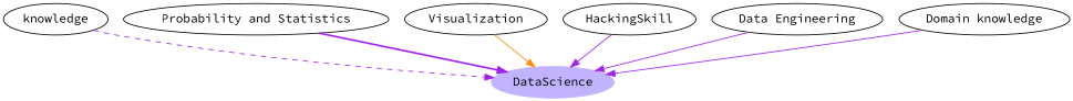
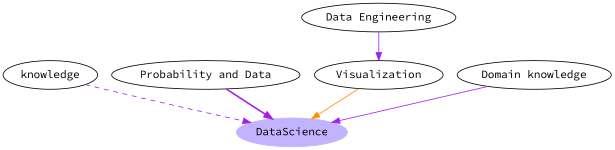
  digraph {
    fontname="Source Code Pro"
    node [fontname="Source Code Pro"]
    edge [color=purple fontname="Source Code Pro" style=solid]
    DataScience [color=".7 .3 1.0" style=filled]
    n2 [label=knowledge]
-   "Probability and Statistics"
+   "Probability and Statistics" [label="Probability and Data"]
    Visualization
-   HackingSkill
    "Data Engineering"
    "Domain knowledge"
    n2 -> DataScience [style=dashed]
    "Probability and Statistics" -> DataScience [style=bold]
    Visualization -> DataScience [color=darkorange]
-   HackingSkill -> DataScience
-   "Data Engineering" -> DataScience
+   "Data Engineering" -> Visualization
    "Domain knowledge" -> DataScience
  }
